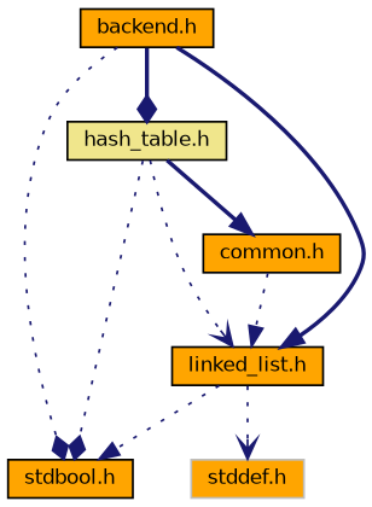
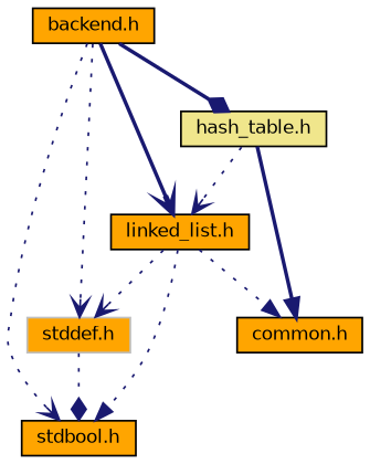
  digraph {
    node [color=black fillcolor=orange fontname=Helvetica fontsize=10 shape=record style=filled]
    edge [arrowhead=vee color=midnightblue fontname=Helvetica fontsize=10 labelfontname=Helvetica labelfontsize=10 style=dotted]
    n1 [fontcolor=black height=0.2 label="backend.h" width=0.4]
    n2 [height=0.2 label="stdbool.h" width=0.4]
    n3 [color=grey75 height=0.2 label="stddef.h" width=0.4]
    n4 [fillcolor=khaki height=0.2 label="hash_table.h" width=0.4]
    n5 [height=0.2 label="linked_list.h" width=0.4]
    n6 [height=0.2 label="common.h" width=0.4]
-   n1 -> n2 [arrowhead=diamond]
+   n1 -> n2
+   n1 -> n3
    n1 -> n4 [arrowhead=diamond style=bold]
-   n1 -> n5 [arrowhead=normal style=bold]
-   n4 -> n2 [arrowhead=diamond]
+   n1 -> n5 [style=bold]
+   n3 -> n2 [arrowhead=diamond]
    n4 -> n5
    n4 -> n6 [arrowhead=normal style=bold]
    n5 -> n2 [arrowhead=normal]
    n5 -> n3
-   n6 -> n5 [arrowhead=normal]
+   n5 -> n6 [arrowhead=normal]
  }
